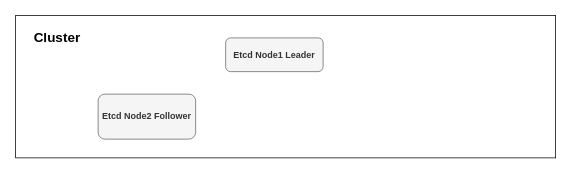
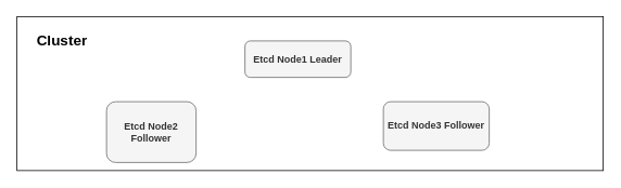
  <mxCell id="0" />
  <mxCell id="1" parent="0" />
  <mxCell id="2" value="" style="rounded=0;whiteSpace=wrap;html=1;" vertex="1" parent="1"><mxGeometry x="20" y="20" width="720" height="190" as="geometry" /></mxCell>
  <mxCell id="3" value="&lt;font style=&quot;font-size: 18px;&quot;&gt;&lt;b&gt;Cluster&lt;/b&gt;&lt;/font&gt;" style="text;html=1;align=center;verticalAlign=middle;resizable=0;points=[];autosize=1;strokeColor=none;fillColor=none;" vertex="1" parent="1"><mxGeometry x="30" y="30" width="90" height="40" as="geometry" /></mxCell>
- <mxCell id="4" value="&lt;b&gt;Etcd Node2 Follower&lt;/b&gt;" style="rounded=1;whiteSpace=wrap;html=1;fillColor=#f5f5f5;fontColor=#333333;strokeColor=#666666;" vertex="1" parent="1"><mxGeometry x="130" y="125" width="130" height="60" as="geometry" /></mxCell>
+ <mxCell id="4" value="&lt;b&gt;Etcd Node2 Follower&lt;/b&gt;" style="rounded=1;whiteSpace=wrap;html=1;fillColor=#f5f5f5;fontColor=#333333;strokeColor=#666666;" vertex="1" parent="1"><mxGeometry x="130" y="125" width="110" height="75" as="geometry" /></mxCell>
  <mxCell id="5" value="&lt;b&gt;Etcd Node1 Leader&lt;/b&gt;" style="rounded=1;whiteSpace=wrap;html=1;fillColor=#f5f5f5;fontColor=#333333;strokeColor=#666666;" vertex="1" parent="1"><mxGeometry x="300" y="50" width="130" height="45" as="geometry" /></mxCell>
+ <mxCell id="6" value="&lt;b&gt;Etcd Node3 Follower&lt;/b&gt;" style="rounded=1;whiteSpace=wrap;html=1;fillColor=#f5f5f5;fontColor=#333333;strokeColor=#666666;" vertex="1" parent="1"><mxGeometry x="470" y="125" width="130" height="60" as="geometry" /></mxCell>
